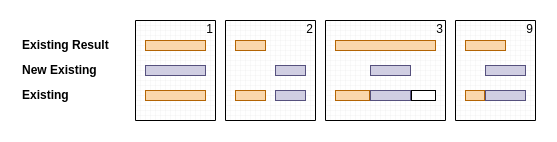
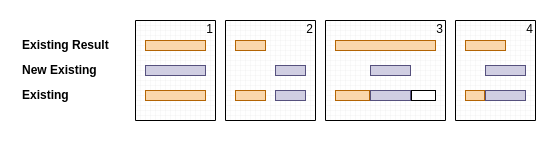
  <mxCell id="0" />
  <mxCell id="1" parent="0" />
  <mxCell id="2" value="" style="verticalLabelPosition=bottom;verticalAlign=top;html=1;shape=mxgraph.basic.patternFillRect;fillStyle=grid;step=5;fillStrokeWidth=0.2;fillStrokeColor=#dddddd;" vertex="1" parent="1"><mxGeometry x="135" y="20" width="80" height="100" as="geometry" /></mxCell>
  <mxCell id="3" value="&lt;div style=&quot;&quot;&gt;&lt;span style=&quot;background-color: initial;&quot;&gt;&lt;b&gt;Existing&amp;nbsp;&lt;/b&gt;&lt;/span&gt;&lt;b style=&quot;background-color: initial;&quot;&gt;Result&lt;/b&gt;&lt;/div&gt;" style="text;html=1;strokeColor=none;fillColor=none;align=left;verticalAlign=middle;whiteSpace=wrap;rounded=0;" vertex="1" parent="1"><mxGeometry x="20" y="30" width="110" height="30" as="geometry" /></mxCell>
  <mxCell id="4" value="&lt;div style=&quot;&quot;&gt;&lt;b&gt;New Existing&lt;/b&gt;&lt;/div&gt;" style="text;html=1;strokeColor=none;fillColor=none;align=left;verticalAlign=middle;whiteSpace=wrap;rounded=0;" vertex="1" parent="1"><mxGeometry x="20" y="50" width="90" height="40" as="geometry" /></mxCell>
  <mxCell id="5" value="" style="rounded=0;whiteSpace=wrap;html=1;fillColor=#fad7ac;strokeColor=#b46504;" vertex="1" parent="1"><mxGeometry x="145" y="40" width="60" height="10" as="geometry" /></mxCell>
  <mxCell id="6" value="&lt;div style=&quot;&quot;&gt;&lt;b&gt;Existing&lt;/b&gt;&lt;/div&gt;" style="text;html=1;strokeColor=none;fillColor=none;align=left;verticalAlign=middle;whiteSpace=wrap;rounded=0;" vertex="1" parent="1"><mxGeometry x="20" y="90" width="90" height="10" as="geometry" /></mxCell>
  <mxCell id="7" value="" style="rounded=0;whiteSpace=wrap;html=1;fillColor=#d0cee2;strokeColor=#56517e;" vertex="1" parent="1"><mxGeometry x="145" y="65" width="60" height="10" as="geometry" /></mxCell>
  <mxCell id="8" value="" style="rounded=0;whiteSpace=wrap;html=1;fillColor=#fad7ac;strokeColor=#b46504;" vertex="1" parent="1"><mxGeometry x="145" y="90" width="60" height="10" as="geometry" /></mxCell>
  <mxCell id="9" value="" style="verticalLabelPosition=bottom;verticalAlign=top;html=1;shape=mxgraph.basic.patternFillRect;fillStyle=grid;step=5;fillStrokeWidth=0.2;fillStrokeColor=#dddddd;" vertex="1" parent="1"><mxGeometry x="225" y="20" width="90" height="100" as="geometry" /></mxCell>
  <mxCell id="10" value="" style="rounded=0;whiteSpace=wrap;html=1;fillColor=#fad7ac;strokeColor=#b46504;" vertex="1" parent="1"><mxGeometry x="235" y="40" width="30" height="10" as="geometry" /></mxCell>
  <mxCell id="11" value="" style="rounded=0;whiteSpace=wrap;html=1;fillColor=#d0cee2;strokeColor=#56517e;" vertex="1" parent="1"><mxGeometry x="275" y="65" width="30" height="10" as="geometry" /></mxCell>
  <mxCell id="12" value="" style="rounded=0;whiteSpace=wrap;html=1;fillColor=#fad7ac;strokeColor=#b46504;" vertex="1" parent="1"><mxGeometry x="235" y="90" width="30" height="10" as="geometry" /></mxCell>
  <mxCell id="13" value="" style="rounded=0;whiteSpace=wrap;html=1;fillColor=#d0cee2;strokeColor=#56517e;" vertex="1" parent="1"><mxGeometry x="275" y="90" width="30" height="10" as="geometry" /></mxCell>
  <mxCell id="14" value="" style="verticalLabelPosition=bottom;verticalAlign=top;html=1;shape=mxgraph.basic.patternFillRect;fillStyle=grid;step=5;fillStrokeWidth=0.2;fillStrokeColor=#dddddd;" vertex="1" parent="1"><mxGeometry x="325" y="20" width="120" height="100" as="geometry" /></mxCell>
  <mxCell id="15" value="" style="rounded=0;whiteSpace=wrap;html=1;fillColor=#fad7ac;strokeColor=#b46504;" vertex="1" parent="1"><mxGeometry x="335" y="40" width="100" height="10" as="geometry" /></mxCell>
  <mxCell id="16" value="" style="rounded=0;whiteSpace=wrap;html=1;fillColor=#d0cee2;strokeColor=#56517e;" vertex="1" parent="1"><mxGeometry x="370" y="65" width="40" height="10" as="geometry" /></mxCell>
  <mxCell id="17" value="" style="rounded=0;whiteSpace=wrap;html=1;fillColor=#fad7ac;strokeColor=#b46504;" vertex="1" parent="1"><mxGeometry x="335" y="90" width="34" height="10" as="geometry" /></mxCell>
  <mxCell id="18" value="" style="rounded=0;whiteSpace=wrap;html=1;fillColor=#d0cee2;strokeColor=#56517e;" vertex="1" parent="1"><mxGeometry x="370" y="90" width="40" height="10" as="geometry" /></mxCell>
  <mxCell id="19" value="" style="rounded=0;whiteSpace=wrap;html=1;" vertex="1" parent="1"><mxGeometry x="411" y="90" width="24" height="10" as="geometry" /></mxCell>
  <mxCell id="20" value="" style="verticalLabelPosition=bottom;verticalAlign=top;html=1;shape=mxgraph.basic.patternFillRect;fillStyle=grid;step=5;fillStrokeWidth=0.2;fillStrokeColor=#dddddd;" vertex="1" parent="1"><mxGeometry x="455" y="20" width="80" height="100" as="geometry" /></mxCell>
  <mxCell id="21" value="" style="rounded=0;whiteSpace=wrap;html=1;fillColor=#fad7ac;strokeColor=#b46504;" vertex="1" parent="1"><mxGeometry x="465" y="40" width="40" height="10" as="geometry" /></mxCell>
  <mxCell id="22" value="" style="rounded=0;whiteSpace=wrap;html=1;fillColor=#d0cee2;strokeColor=#56517e;" vertex="1" parent="1"><mxGeometry x="485" y="65" width="40" height="10" as="geometry" /></mxCell>
  <mxCell id="23" value="" style="rounded=0;whiteSpace=wrap;html=1;fillColor=#fad7ac;strokeColor=#b46504;" vertex="1" parent="1"><mxGeometry x="465" y="90" width="19" height="10" as="geometry" /></mxCell>
  <mxCell id="24" value="" style="rounded=0;whiteSpace=wrap;html=1;fillColor=#d0cee2;strokeColor=#56517e;" vertex="1" parent="1"><mxGeometry x="485" y="90" width="40" height="10" as="geometry" /></mxCell>
  <mxCell id="25" value="1" style="text;html=1;strokeColor=none;fillColor=none;align=right;verticalAlign=middle;whiteSpace=wrap;rounded=0;" vertex="1" parent="1"><mxGeometry x="195" y="24" width="20" height="10" as="geometry" /></mxCell>
  <mxCell id="26" value="2" style="text;html=1;strokeColor=none;fillColor=none;align=right;verticalAlign=middle;whiteSpace=wrap;rounded=0;" vertex="1" parent="1"><mxGeometry x="295" y="24" width="20" height="10" as="geometry" /></mxCell>
  <mxCell id="27" value="3" style="text;html=1;strokeColor=none;fillColor=none;align=right;verticalAlign=middle;whiteSpace=wrap;rounded=0;" vertex="1" parent="1"><mxGeometry x="425" y="24" width="20" height="10" as="geometry" /></mxCell>
- <mxCell id="28" value="9" style="text;html=1;strokeColor=none;fillColor=none;align=right;verticalAlign=middle;whiteSpace=wrap;rounded=0;" vertex="1" parent="1"><mxGeometry x="515" y="24" width="20" height="10" as="geometry" /></mxCell>
+ <mxCell id="28" value="4" style="text;html=1;strokeColor=none;fillColor=none;align=right;verticalAlign=middle;whiteSpace=wrap;rounded=0;" vertex="1" parent="1"><mxGeometry x="515" y="24" width="20" height="10" as="geometry" /></mxCell>
